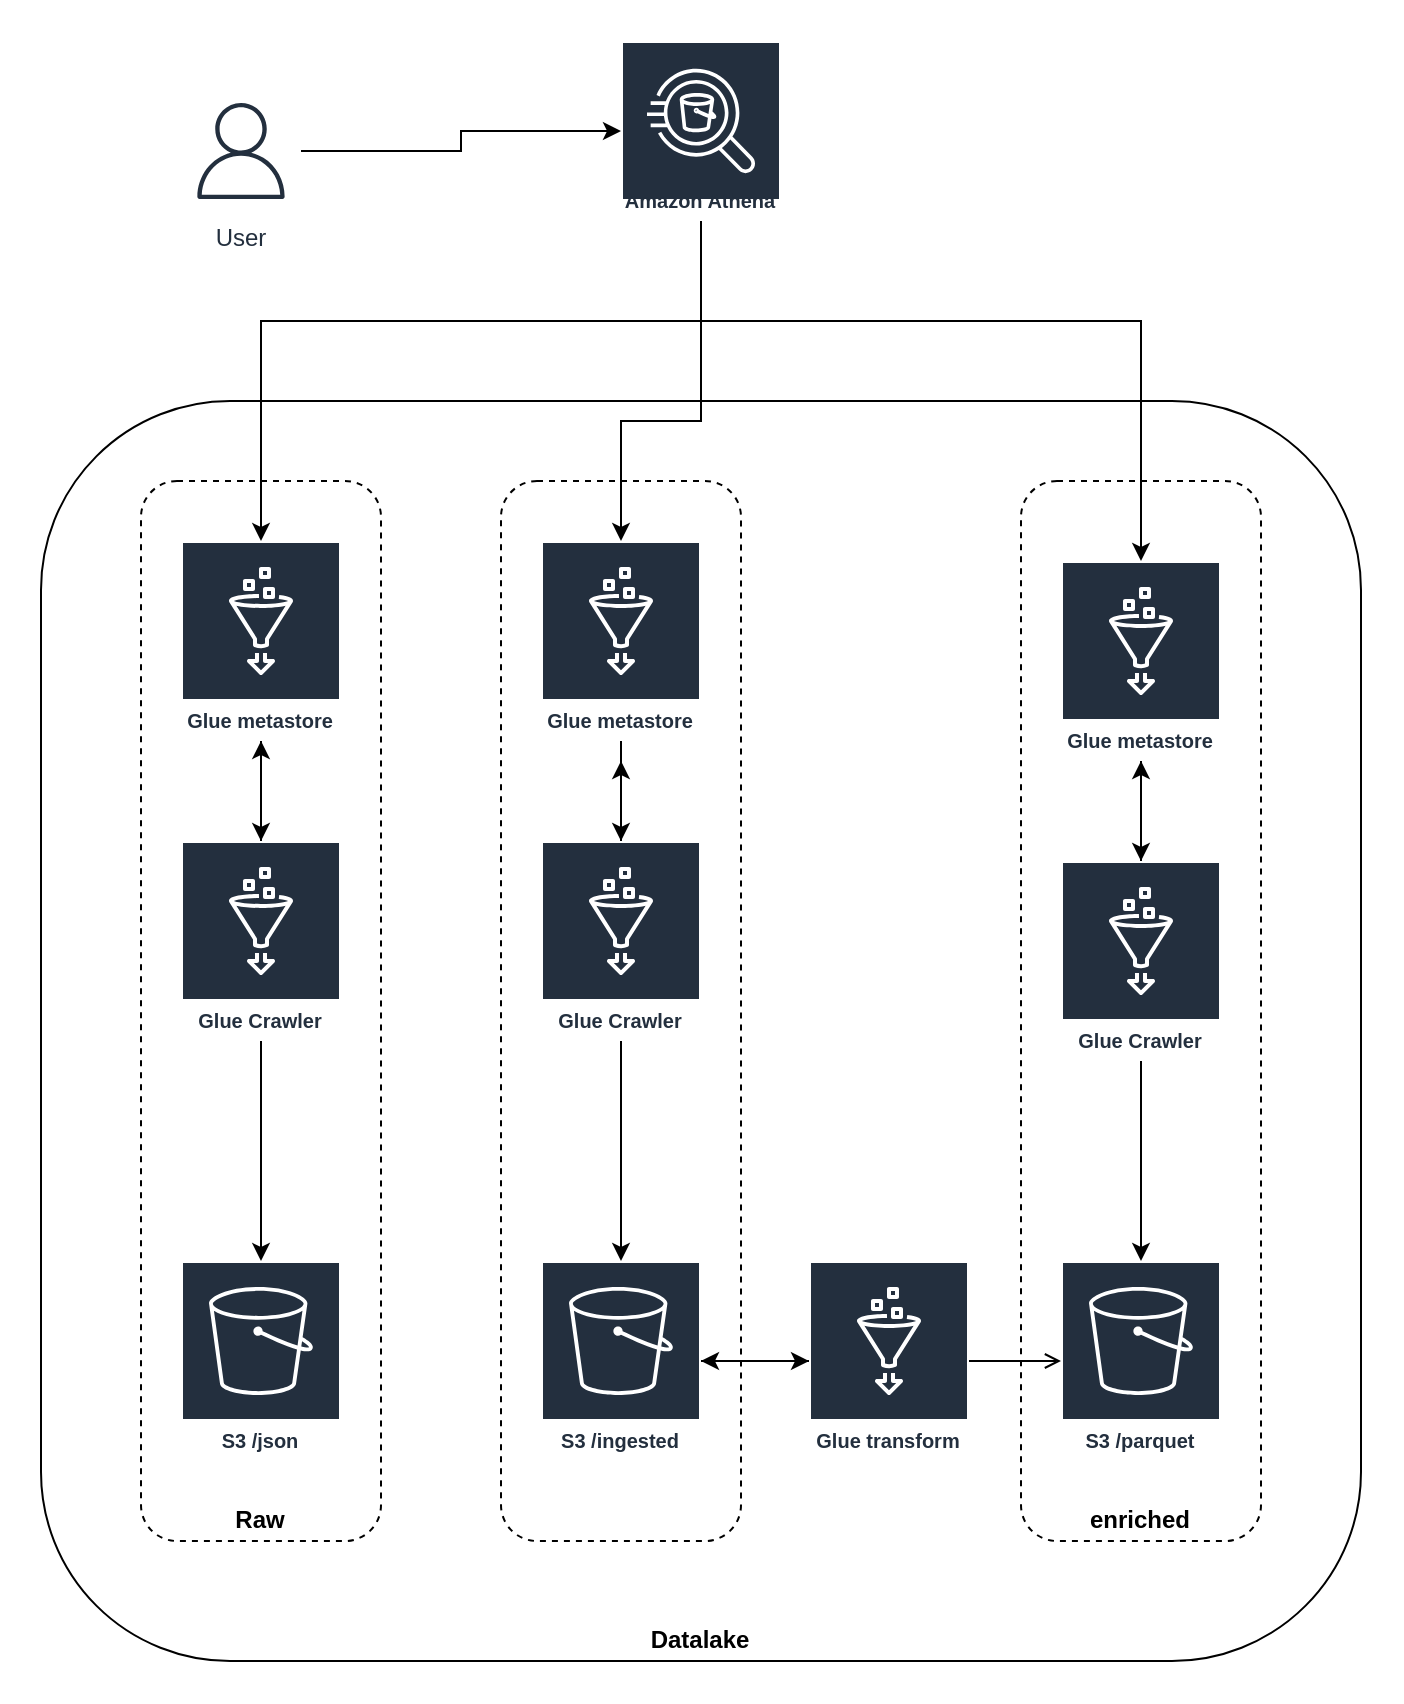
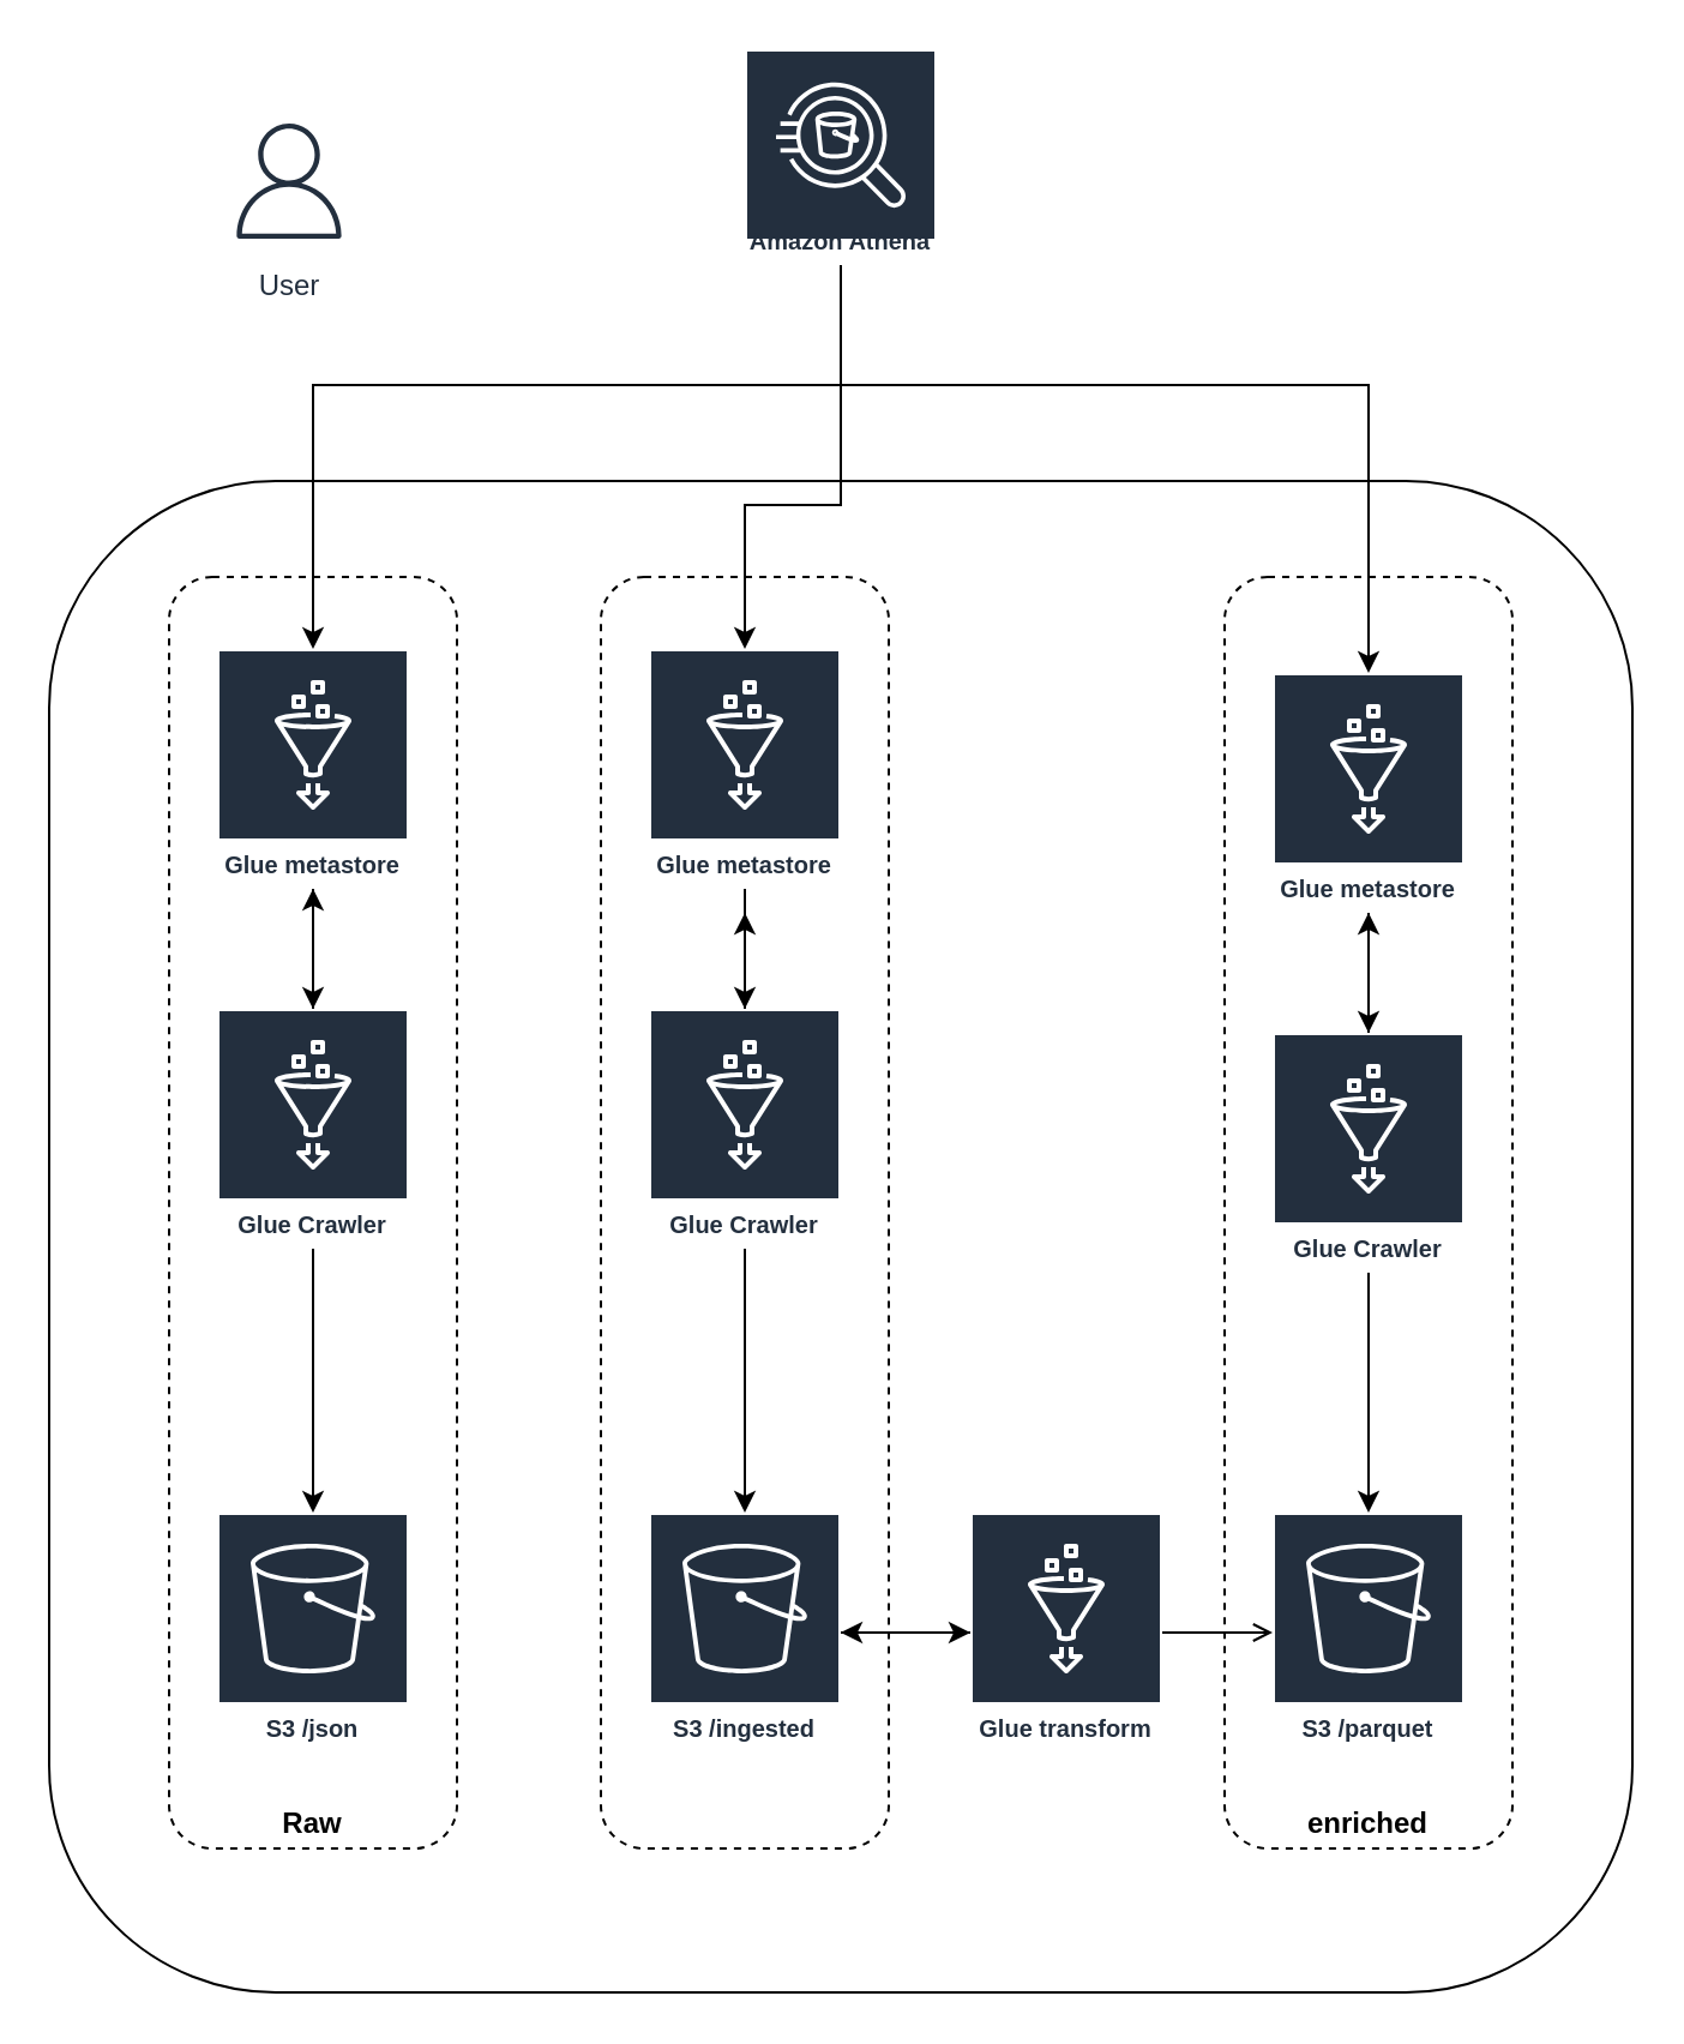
  <mxCell id="0" />
  <mxCell id="1" parent="0" />
  <mxCell id="2" value="" style="rounded=1;whiteSpace=wrap;html=1;" vertex="1" parent="1"><mxGeometry x="20" y="200" width="660" height="630" as="geometry" /></mxCell>
  <mxCell id="3" value="&lt;span style=&quot;color: rgba(0 , 0 , 0 , 0) ; font-family: monospace ; font-size: 0px&quot;&gt;%3CmxGraphModel%3E%3Croot%3E%3CmxCell%20id%3D%220%22%2F%3E%3CmxCell%20id%3D%221%22%20parent%3D%220%22%2F%3E%3CmxCell%20id%3D%222%22%20value%3D%22%26lt%3Bb%26gt%3BRaw%26lt%3B%2Fb%26gt%3B%22%20style%3D%22text%3Bhtml%3D1%3BstrokeColor%3Dnone%3BfillColor%3Dnone%3Balign%3Dcenter%3BverticalAlign%3Dmiddle%3BwhiteSpace%3Dwrap%3Brounded%3D0%3B%22%20vertex%3D%221%22%20parent%3D%221%22%3E%3CmxGeometry%20x%3D%22120%22%20y%3D%22450%22%20width%3D%2240%22%20height%3D%2220%22%20as%3D%22geometry%22%2F%3E%3C%2FmxCell%3E%3C%2Froot%3E%3C%2FmxGraphModel%3E&lt;/span&gt;" style="rounded=1;whiteSpace=wrap;html=1;dashed=1;" vertex="1" parent="1"><mxGeometry x="510" y="240" width="120" height="530" as="geometry" /></mxCell>
  <mxCell id="4" value="" style="rounded=1;whiteSpace=wrap;html=1;dashed=1;" vertex="1" parent="1"><mxGeometry x="250" y="240" width="120" height="530" as="geometry" /></mxCell>
  <mxCell id="5" value="" style="rounded=1;whiteSpace=wrap;html=1;dashed=1;" vertex="1" parent="1"><mxGeometry x="70" y="240" width="120" height="530" as="geometry" /></mxCell>
  <mxCell id="6" value="S3 /json" style="outlineConnect=0;fontColor=#232F3E;gradientColor=none;strokeColor=#ffffff;fillColor=#232F3E;dashed=0;verticalLabelPosition=middle;verticalAlign=bottom;align=center;html=1;whiteSpace=wrap;fontSize=10;fontStyle=1;spacing=3;shape=mxgraph.aws4.productIcon;prIcon=mxgraph.aws4.s3;" vertex="1" parent="1"><mxGeometry x="90" y="630" width="80" height="100" as="geometry" /></mxCell>
  <mxCell id="7" style="edgeStyle=orthogonalEdgeStyle;rounded=0;orthogonalLoop=1;jettySize=auto;html=1;" edge="1" parent="1" source="8" target="18"><mxGeometry relative="1" as="geometry"><Array as="points"><mxPoint x="430" y="680" /><mxPoint x="430" y="680" /></Array></mxGeometry></mxCell>
  <mxCell id="8" value="S3 /ingested" style="outlineConnect=0;fontColor=#232F3E;gradientColor=none;strokeColor=#ffffff;fillColor=#232F3E;dashed=0;verticalLabelPosition=middle;verticalAlign=bottom;align=center;html=1;whiteSpace=wrap;fontSize=10;fontStyle=1;spacing=3;shape=mxgraph.aws4.productIcon;prIcon=mxgraph.aws4.s3;" vertex="1" parent="1"><mxGeometry x="270" y="630" width="80" height="100" as="geometry" /></mxCell>
  <mxCell id="9" value="S3 /parquet" style="outlineConnect=0;fontColor=#232F3E;gradientColor=none;strokeColor=#ffffff;fillColor=#232F3E;dashed=0;verticalLabelPosition=middle;verticalAlign=bottom;align=center;html=1;whiteSpace=wrap;fontSize=10;fontStyle=1;spacing=3;shape=mxgraph.aws4.productIcon;prIcon=mxgraph.aws4.s3;" vertex="1" parent="1"><mxGeometry x="530" y="630" width="80" height="100" as="geometry" /></mxCell>
  <mxCell id="10" style="edgeStyle=orthogonalEdgeStyle;rounded=0;orthogonalLoop=1;jettySize=auto;html=1;" edge="1" parent="1" source="12" target="6"><mxGeometry relative="1" as="geometry" /></mxCell>
  <mxCell id="11" style="edgeStyle=orthogonalEdgeStyle;rounded=0;orthogonalLoop=1;jettySize=auto;html=1;" edge="1" parent="1" source="12" target="24"><mxGeometry relative="1" as="geometry" /></mxCell>
  <mxCell id="12" value="Glue Crawler" style="outlineConnect=0;fontColor=#232F3E;gradientColor=none;strokeColor=#ffffff;fillColor=#232F3E;dashed=0;verticalLabelPosition=middle;verticalAlign=bottom;align=center;html=1;whiteSpace=wrap;fontSize=10;fontStyle=1;spacing=3;shape=mxgraph.aws4.productIcon;prIcon=mxgraph.aws4.glue;" vertex="1" parent="1"><mxGeometry x="90" y="420" width="80" height="100" as="geometry" /></mxCell>
  <mxCell id="13" style="edgeStyle=orthogonalEdgeStyle;rounded=0;orthogonalLoop=1;jettySize=auto;html=1;" edge="1" parent="1" source="15" target="8"><mxGeometry relative="1" as="geometry" /></mxCell>
  <mxCell id="14" style="edgeStyle=orthogonalEdgeStyle;rounded=0;orthogonalLoop=1;jettySize=auto;html=1;" edge="1" parent="1" source="15"><mxGeometry relative="1" as="geometry"><mxPoint x="310" y="380" as="targetPoint" /></mxGeometry></mxCell>
  <mxCell id="15" value="Glue Crawler" style="outlineConnect=0;fontColor=#232F3E;gradientColor=none;strokeColor=#ffffff;fillColor=#232F3E;dashed=0;verticalLabelPosition=middle;verticalAlign=bottom;align=center;html=1;whiteSpace=wrap;fontSize=10;fontStyle=1;spacing=3;shape=mxgraph.aws4.productIcon;prIcon=mxgraph.aws4.glue;" vertex="1" parent="1"><mxGeometry x="270" y="420" width="80" height="100" as="geometry" /></mxCell>
  <mxCell id="16" style="edgeStyle=orthogonalEdgeStyle;rounded=0;orthogonalLoop=1;jettySize=auto;html=1;endArrow=open;" edge="1" parent="1" source="18" target="9"><mxGeometry relative="1" as="geometry" /></mxCell>
  <mxCell id="17" style="edgeStyle=orthogonalEdgeStyle;rounded=0;orthogonalLoop=1;jettySize=auto;html=1;" edge="1" parent="1" source="18" target="8"><mxGeometry relative="1" as="geometry"><Array as="points"><mxPoint x="430" y="680" /><mxPoint x="430" y="680" /></Array></mxGeometry></mxCell>
  <mxCell id="18" value="Glue transform" style="outlineConnect=0;fontColor=#232F3E;gradientColor=none;strokeColor=#ffffff;fillColor=#232F3E;dashed=0;verticalLabelPosition=middle;verticalAlign=bottom;align=center;html=1;whiteSpace=wrap;fontSize=10;fontStyle=1;spacing=3;shape=mxgraph.aws4.productIcon;prIcon=mxgraph.aws4.glue;" vertex="1" parent="1"><mxGeometry x="404" y="630" width="80" height="100" as="geometry" /></mxCell>
  <mxCell id="19" style="edgeStyle=orthogonalEdgeStyle;rounded=0;orthogonalLoop=1;jettySize=auto;html=1;" edge="1" parent="1" source="22" target="24"><mxGeometry relative="1" as="geometry"><Array as="points"><mxPoint x="350" y="160" /><mxPoint x="130" y="160" /></Array></mxGeometry></mxCell>
  <mxCell id="20" style="edgeStyle=orthogonalEdgeStyle;rounded=0;orthogonalLoop=1;jettySize=auto;html=1;" edge="1" parent="1" source="22" target="26"><mxGeometry relative="1" as="geometry"><Array as="points"><mxPoint x="350" y="210" /><mxPoint x="310" y="210" /></Array></mxGeometry></mxCell>
  <mxCell id="21" style="edgeStyle=orthogonalEdgeStyle;rounded=0;orthogonalLoop=1;jettySize=auto;html=1;" edge="1" parent="1" source="22" target="31"><mxGeometry relative="1" as="geometry"><Array as="points"><mxPoint x="350" y="160" /><mxPoint x="570" y="160" /></Array></mxGeometry></mxCell>
  <mxCell id="22" value="Amazon Athena" style="outlineConnect=0;fontColor=#232F3E;gradientColor=none;strokeColor=#ffffff;fillColor=#232F3E;dashed=0;verticalLabelPosition=middle;verticalAlign=bottom;align=center;html=1;whiteSpace=wrap;fontSize=10;fontStyle=1;spacing=3;shape=mxgraph.aws4.productIcon;prIcon=mxgraph.aws4.athena;" vertex="1" parent="1"><mxGeometry x="310" y="20" width="80" height="90" as="geometry" /></mxCell>
  <mxCell id="23" style="edgeStyle=orthogonalEdgeStyle;rounded=0;orthogonalLoop=1;jettySize=auto;html=1;" edge="1" parent="1" source="24" target="12"><mxGeometry relative="1" as="geometry" /></mxCell>
  <mxCell id="24" value="Glue metastore" style="outlineConnect=0;fontColor=#232F3E;gradientColor=none;strokeColor=#ffffff;fillColor=#232F3E;dashed=0;verticalLabelPosition=middle;verticalAlign=bottom;align=center;html=1;whiteSpace=wrap;fontSize=10;fontStyle=1;spacing=3;shape=mxgraph.aws4.productIcon;prIcon=mxgraph.aws4.glue;" vertex="1" parent="1"><mxGeometry x="90" y="270" width="80" height="100" as="geometry" /></mxCell>
  <mxCell id="25" style="edgeStyle=orthogonalEdgeStyle;rounded=0;orthogonalLoop=1;jettySize=auto;html=1;" edge="1" parent="1" source="26" target="15"><mxGeometry relative="1" as="geometry" /></mxCell>
  <mxCell id="26" value="Glue metastore" style="outlineConnect=0;fontColor=#232F3E;gradientColor=none;strokeColor=#ffffff;fillColor=#232F3E;dashed=0;verticalLabelPosition=middle;verticalAlign=bottom;align=center;html=1;whiteSpace=wrap;fontSize=10;fontStyle=1;spacing=3;shape=mxgraph.aws4.productIcon;prIcon=mxgraph.aws4.glue;" vertex="1" parent="1"><mxGeometry x="270" y="270" width="80" height="100" as="geometry" /></mxCell>
  <mxCell id="27" style="edgeStyle=orthogonalEdgeStyle;rounded=0;orthogonalLoop=1;jettySize=auto;html=1;" edge="1" parent="1" source="29" target="31"><mxGeometry relative="1" as="geometry" /></mxCell>
  <mxCell id="28" style="edgeStyle=orthogonalEdgeStyle;rounded=0;orthogonalLoop=1;jettySize=auto;html=1;" edge="1" parent="1" source="29" target="9"><mxGeometry relative="1" as="geometry" /></mxCell>
  <mxCell id="29" value="Glue Crawler" style="outlineConnect=0;fontColor=#232F3E;gradientColor=none;strokeColor=#ffffff;fillColor=#232F3E;dashed=0;verticalLabelPosition=middle;verticalAlign=bottom;align=center;html=1;whiteSpace=wrap;fontSize=10;fontStyle=1;spacing=3;shape=mxgraph.aws4.productIcon;prIcon=mxgraph.aws4.glue;" vertex="1" parent="1"><mxGeometry x="530" y="430" width="80" height="100" as="geometry" /></mxCell>
  <mxCell id="30" style="edgeStyle=orthogonalEdgeStyle;rounded=0;orthogonalLoop=1;jettySize=auto;html=1;" edge="1" parent="1" source="31" target="29"><mxGeometry relative="1" as="geometry" /></mxCell>
  <mxCell id="31" value="Glue metastore" style="outlineConnect=0;fontColor=#232F3E;gradientColor=none;strokeColor=#ffffff;fillColor=#232F3E;dashed=0;verticalLabelPosition=middle;verticalAlign=bottom;align=center;html=1;whiteSpace=wrap;fontSize=10;fontStyle=1;spacing=3;shape=mxgraph.aws4.productIcon;prIcon=mxgraph.aws4.glue;" vertex="1" parent="1"><mxGeometry x="530" y="280" width="80" height="100" as="geometry" /></mxCell>
- <mxCell id="32" value="&lt;b&gt;Datalake&lt;/b&gt;" style="text;html=1;strokeColor=none;fillColor=none;align=center;verticalAlign=middle;whiteSpace=wrap;rounded=0;" vertex="1" parent="1"><mxGeometry x="330" y="810" width="40" height="20" as="geometry" /></mxCell>
  <mxCell id="33" value="&lt;b&gt;Raw&lt;/b&gt;" style="text;html=1;strokeColor=none;fillColor=none;align=center;verticalAlign=middle;whiteSpace=wrap;rounded=0;" vertex="1" parent="1"><mxGeometry x="110" y="750" width="40" height="20" as="geometry" /></mxCell>
  <mxCell id="34" value="&lt;b&gt;enriched&lt;/b&gt;" style="text;html=1;strokeColor=none;fillColor=none;align=center;verticalAlign=middle;whiteSpace=wrap;rounded=0;" vertex="1" parent="1"><mxGeometry x="550" y="750" width="40" height="20" as="geometry" /></mxCell>
- <mxCell id="35" style="edgeStyle=orthogonalEdgeStyle;rounded=0;orthogonalLoop=1;jettySize=auto;html=1;" edge="1" parent="1" source="36" target="22"><mxGeometry relative="1" as="geometry" /></mxCell>
  <mxCell id="36" value="User" style="outlineConnect=0;fontColor=#232F3E;gradientColor=none;strokeColor=#232F3E;fillColor=#ffffff;dashed=0;verticalLabelPosition=bottom;verticalAlign=top;align=center;html=1;fontSize=12;fontStyle=0;aspect=fixed;shape=mxgraph.aws4.resourceIcon;resIcon=mxgraph.aws4.user;" vertex="1" parent="1"><mxGeometry x="90" y="45" width="60" height="60" as="geometry" /></mxCell>
